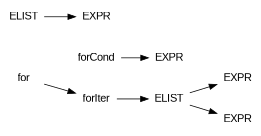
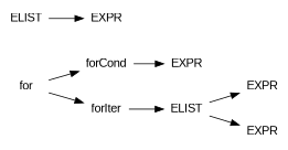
  digraph {
    fontname="Liberation Sans"
    ordering=out
    rankdir=LR
    node [fontname="Liberation Sans" shape=plaintext]
    edge [fontname="Liberation Sans"]
    n1 [label=EXPR]
    n2 [label=EXPR]
    n3 [label=EXPR]
    n4 [label=EXPR]
    n5 [label=ELIST]
    n6 [label=ELIST]
    for
    forCond
    forIter
    n5 -> n3
    n6 -> n1
    n6 -> n2
+   for -> forCond
    for -> forIter
    forCond -> n4
    forIter -> n6
  }
